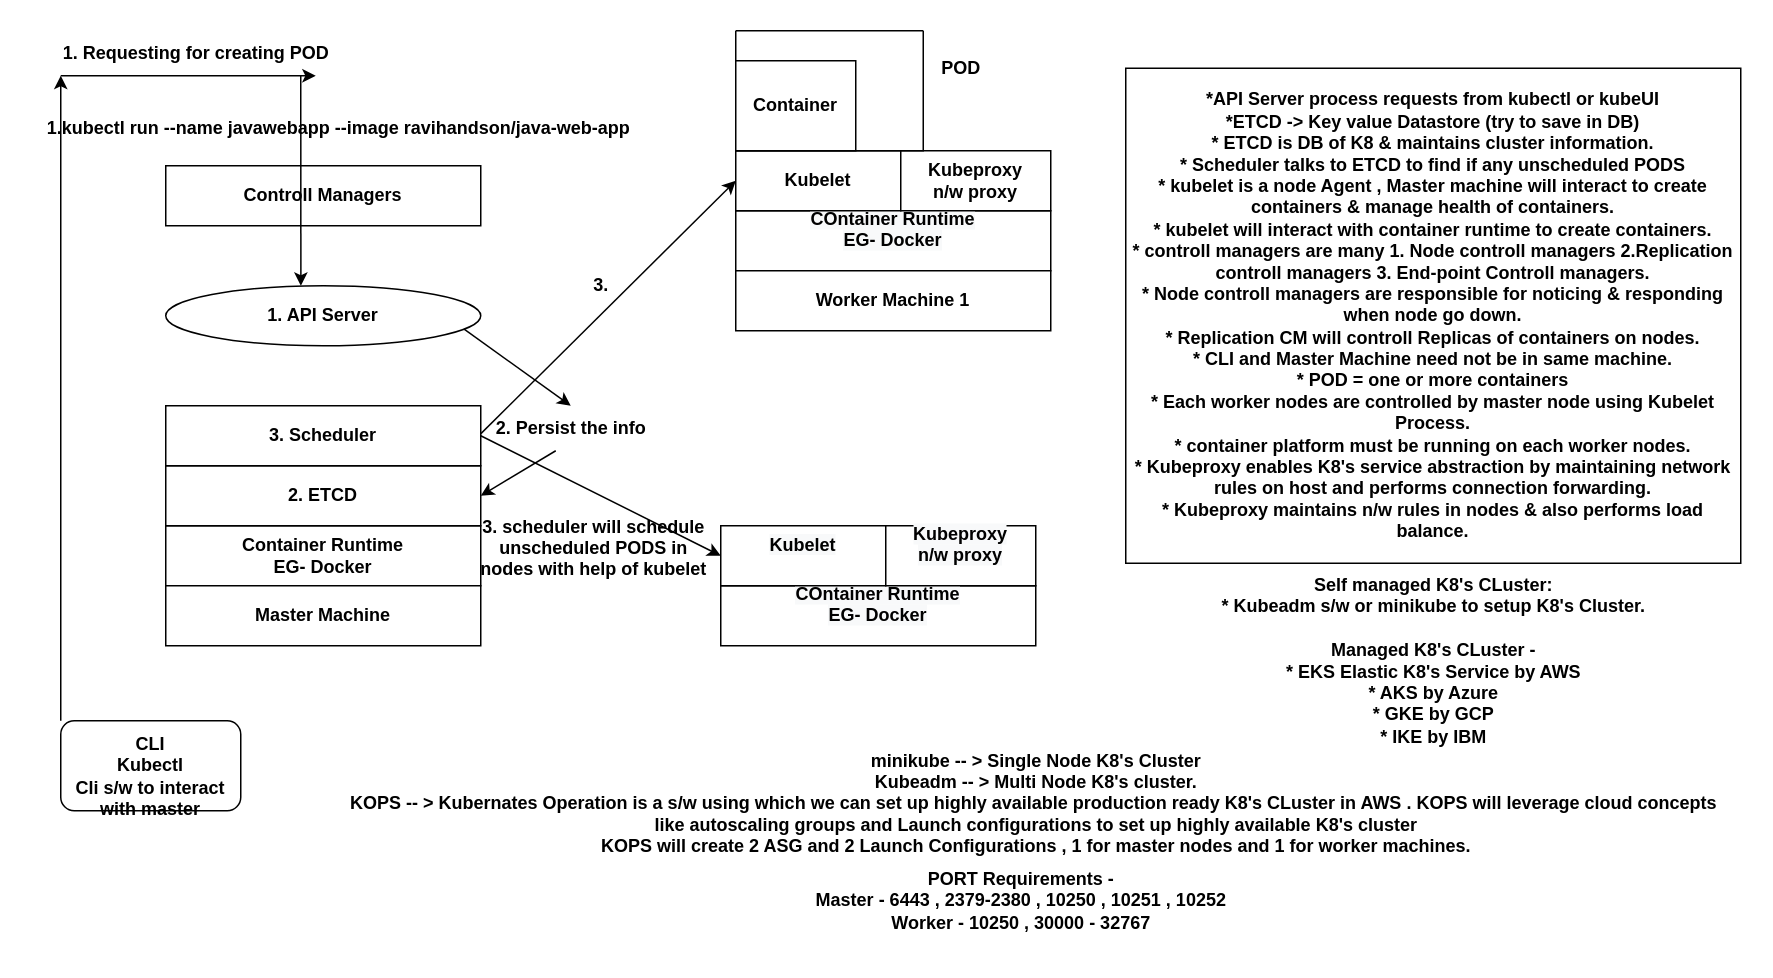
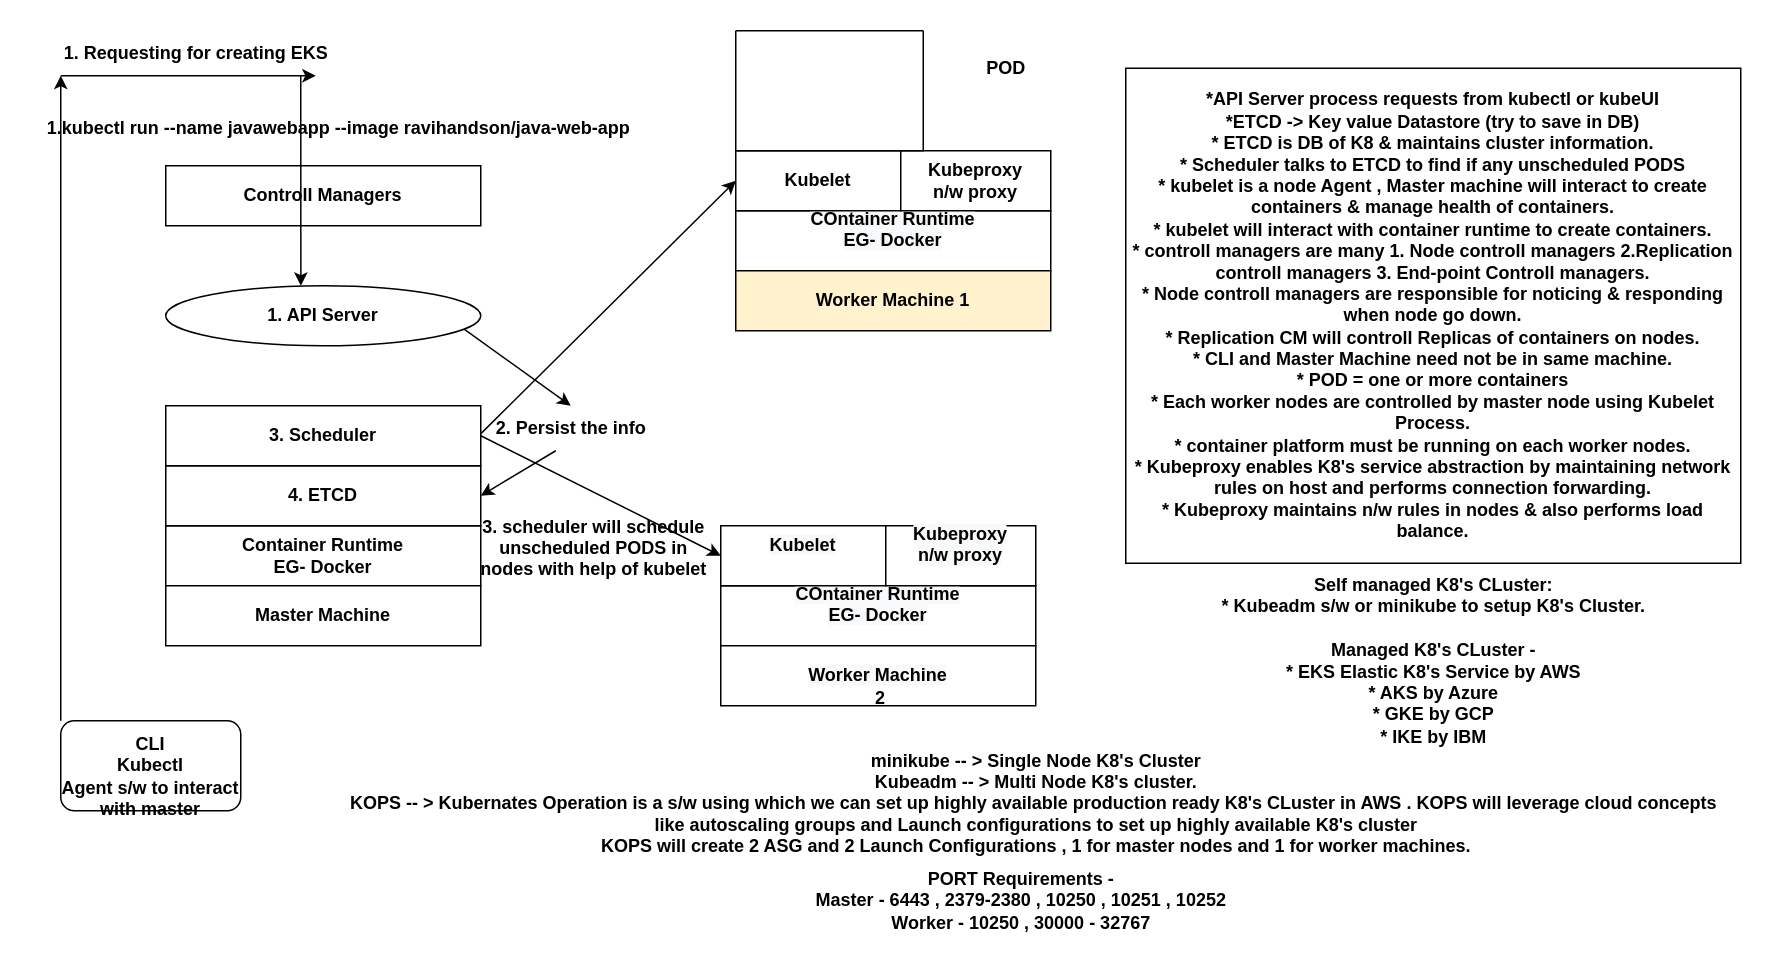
  <mxCell id="0" />
  <mxCell id="1" parent="0" />
  <mxCell id="2" style="edgeStyle=orthogonalEdgeStyle;rounded=0;orthogonalLoop=1;jettySize=auto;html=1;fontStyle=1" edge="1" parent="1" source="4" target="5"><mxGeometry relative="1" as="geometry" /></mxCell>
  <mxCell id="3" value="" style="edgeStyle=orthogonalEdgeStyle;rounded=0;orthogonalLoop=1;jettySize=auto;html=1;fontStyle=1" edge="1" parent="1" source="4" target="6"><mxGeometry relative="1" as="geometry" /></mxCell>
  <mxCell id="4" value="Container Runtime&lt;br&gt;EG- Docker" style="rounded=0;whiteSpace=wrap;html=1;fontStyle=1" vertex="1" parent="1"><mxGeometry x="110" y="350" width="210" height="40" as="geometry" /></mxCell>
  <mxCell id="5" value="Master Machine" style="rounded=0;whiteSpace=wrap;html=1;fontStyle=1" vertex="1" parent="1"><mxGeometry x="110" y="390" width="210" height="40" as="geometry" /></mxCell>
- <mxCell id="6" value="2. ETCD" style="rounded=0;whiteSpace=wrap;html=1;fontStyle=1" vertex="1" parent="1"><mxGeometry x="110" y="310" width="210" height="40" as="geometry" /></mxCell>
+ <mxCell id="6" value="4. ETCD" style="rounded=0;whiteSpace=wrap;html=1;fontStyle=1" vertex="1" parent="1"><mxGeometry x="110" y="310" width="210" height="40" as="geometry" /></mxCell>
  <mxCell id="7" value="Controll Managers" style="rounded=0;whiteSpace=wrap;html=1;fontStyle=1" vertex="1" parent="1"><mxGeometry x="110" y="110" width="210" height="40" as="geometry" /></mxCell>
  <mxCell id="8" value="3. Scheduler" style="rounded=0;whiteSpace=wrap;html=1;fontStyle=1" vertex="1" parent="1"><mxGeometry x="110" y="270" width="210" height="40" as="geometry" /></mxCell>
  <mxCell id="9" value="1. API Server" style="ellipse;whiteSpace=wrap;html=1;fontStyle=1;" vertex="1" parent="1"><mxGeometry x="110" y="190" width="210" height="40" as="geometry" /></mxCell>
  <mxCell id="10" value="&#10;&lt;span style=&quot;color: rgb(0, 0, 0); font-family: Helvetica; font-size: 12px; font-style: normal; font-variant-ligatures: normal; font-variant-caps: normal; letter-spacing: normal; orphans: 2; text-align: center; text-indent: 0px; text-transform: none; widows: 2; word-spacing: 0px; -webkit-text-stroke-width: 0px; background-color: rgb(248, 249, 250); text-decoration-thickness: initial; text-decoration-style: initial; text-decoration-color: initial; float: none; display: inline !important;&quot;&gt;COntainer Runtime&lt;/span&gt;&lt;br style=&quot;color: rgb(0, 0, 0); font-family: Helvetica; font-size: 12px; font-style: normal; font-variant-ligatures: normal; font-variant-caps: normal; letter-spacing: normal; orphans: 2; text-align: center; text-indent: 0px; text-transform: none; widows: 2; word-spacing: 0px; -webkit-text-stroke-width: 0px; background-color: rgb(248, 249, 250); text-decoration-thickness: initial; text-decoration-style: initial; text-decoration-color: initial;&quot;&gt;&lt;span style=&quot;color: rgb(0, 0, 0); font-family: Helvetica; font-size: 12px; font-style: normal; font-variant-ligatures: normal; font-variant-caps: normal; letter-spacing: normal; orphans: 2; text-align: center; text-indent: 0px; text-transform: none; widows: 2; word-spacing: 0px; -webkit-text-stroke-width: 0px; background-color: rgb(248, 249, 250); text-decoration-thickness: initial; text-decoration-style: initial; text-decoration-color: initial; float: none; display: inline !important;&quot;&gt;EG- Docker&lt;/span&gt;&#10;&#10;" style="rounded=0;whiteSpace=wrap;html=1;fontStyle=1" vertex="1" parent="1"><mxGeometry x="490" y="140" width="210" height="40" as="geometry" /></mxCell>
- <mxCell id="11" value="Worker Machine 1" style="rounded=0;whiteSpace=wrap;html=1;fontStyle=1" vertex="1" parent="1"><mxGeometry x="490" y="180" width="210" height="40" as="geometry" /></mxCell>
+ <mxCell id="11" value="Worker Machine 1" style="rounded=0;whiteSpace=wrap;html=1;fontStyle=1;fillColor=#fff2cc;" vertex="1" parent="1"><mxGeometry x="490" y="180" width="210" height="40" as="geometry" /></mxCell>
  <mxCell id="12" value="Kubelet" style="rounded=0;whiteSpace=wrap;html=1;fontStyle=1" vertex="1" parent="1"><mxGeometry x="490" y="100" width="110" height="40" as="geometry" /></mxCell>
  <mxCell id="13" value="&#10;&lt;span style=&quot;color: rgb(0, 0, 0); font-family: Helvetica; font-size: 12px; font-style: normal; font-variant-ligatures: normal; font-variant-caps: normal; letter-spacing: normal; orphans: 2; text-align: center; text-indent: 0px; text-transform: none; widows: 2; word-spacing: 0px; -webkit-text-stroke-width: 0px; background-color: rgb(248, 249, 250); text-decoration-thickness: initial; text-decoration-style: initial; text-decoration-color: initial; float: none; display: inline !important;&quot;&gt;COntainer Runtime&lt;/span&gt;&lt;br style=&quot;color: rgb(0, 0, 0); font-family: Helvetica; font-size: 12px; font-style: normal; font-variant-ligatures: normal; font-variant-caps: normal; letter-spacing: normal; orphans: 2; text-align: center; text-indent: 0px; text-transform: none; widows: 2; word-spacing: 0px; -webkit-text-stroke-width: 0px; background-color: rgb(248, 249, 250); text-decoration-thickness: initial; text-decoration-style: initial; text-decoration-color: initial;&quot;&gt;&lt;span style=&quot;color: rgb(0, 0, 0); font-family: Helvetica; font-size: 12px; font-style: normal; font-variant-ligatures: normal; font-variant-caps: normal; letter-spacing: normal; orphans: 2; text-align: center; text-indent: 0px; text-transform: none; widows: 2; word-spacing: 0px; -webkit-text-stroke-width: 0px; background-color: rgb(248, 249, 250); text-decoration-thickness: initial; text-decoration-style: initial; text-decoration-color: initial; float: none; display: inline !important;&quot;&gt;EG- Docker&lt;/span&gt;&#10;&#10;" style="rounded=0;whiteSpace=wrap;html=1;fontStyle=1" vertex="1" parent="1"><mxGeometry x="480" y="390" width="210" height="40" as="geometry" /></mxCell>
+ <mxCell id="14" value="&lt;br&gt;&lt;span style=&quot;color: rgb(0, 0, 0); font-family: Helvetica; font-size: 12px; font-style: normal; font-variant-ligatures: normal; font-variant-caps: normal; letter-spacing: normal; orphans: 2; text-align: center; text-indent: 0px; text-transform: none; widows: 2; word-spacing: 0px; -webkit-text-stroke-width: 0px; background-color: rgb(248, 249, 250); text-decoration-thickness: initial; text-decoration-style: initial; text-decoration-color: initial; float: none; display: inline !important;&quot;&gt;Worker Machine&lt;/span&gt;&lt;br&gt;&amp;nbsp;2" style="rounded=0;whiteSpace=wrap;html=1;fontStyle=1" vertex="1" parent="1"><mxGeometry x="480" y="430" width="210" height="40" as="geometry" /></mxCell>
  <mxCell id="15" value="&#10;&lt;span style=&quot;color: rgb(0, 0, 0); font-family: Helvetica; font-size: 12px; font-style: normal; font-variant-ligatures: normal; font-variant-caps: normal; letter-spacing: normal; orphans: 2; text-align: center; text-indent: 0px; text-transform: none; widows: 2; word-spacing: 0px; -webkit-text-stroke-width: 0px; background-color: rgb(248, 249, 250); text-decoration-thickness: initial; text-decoration-style: initial; text-decoration-color: initial; float: none; display: inline !important;&quot;&gt;Kubelet&lt;/span&gt;&#10;&#10;" style="rounded=0;whiteSpace=wrap;html=1;fontStyle=1" vertex="1" parent="1"><mxGeometry x="480" y="350" width="110" height="40" as="geometry" /></mxCell>
  <mxCell id="16" value="Kubeproxy&lt;br&gt;n/w proxy" style="rounded=0;whiteSpace=wrap;html=1;fontStyle=1" vertex="1" parent="1"><mxGeometry x="600" y="100" width="100" height="40" as="geometry" /></mxCell>
  <mxCell id="17" value="&#10;&lt;span style=&quot;color: rgb(0, 0, 0); font-family: Helvetica; font-size: 12px; font-style: normal; font-variant-ligatures: normal; font-variant-caps: normal; letter-spacing: normal; orphans: 2; text-align: center; text-indent: 0px; text-transform: none; widows: 2; word-spacing: 0px; -webkit-text-stroke-width: 0px; background-color: rgb(248, 249, 250); text-decoration-thickness: initial; text-decoration-style: initial; text-decoration-color: initial; float: none; display: inline !important;&quot;&gt;Kubeproxy&lt;/span&gt;&lt;br style=&quot;color: rgb(0, 0, 0); font-family: Helvetica; font-size: 12px; font-style: normal; font-variant-ligatures: normal; font-variant-caps: normal; letter-spacing: normal; orphans: 2; text-align: center; text-indent: 0px; text-transform: none; widows: 2; word-spacing: 0px; -webkit-text-stroke-width: 0px; background-color: rgb(248, 249, 250); text-decoration-thickness: initial; text-decoration-style: initial; text-decoration-color: initial;&quot;&gt;&lt;span style=&quot;color: rgb(0, 0, 0); font-family: Helvetica; font-size: 12px; font-style: normal; font-variant-ligatures: normal; font-variant-caps: normal; letter-spacing: normal; orphans: 2; text-align: center; text-indent: 0px; text-transform: none; widows: 2; word-spacing: 0px; -webkit-text-stroke-width: 0px; background-color: rgb(248, 249, 250); text-decoration-thickness: initial; text-decoration-style: initial; text-decoration-color: initial; float: none; display: inline !important;&quot;&gt;n/w proxy&lt;/span&gt;&#10;&#10;" style="rounded=0;whiteSpace=wrap;html=1;fontStyle=1" vertex="1" parent="1"><mxGeometry x="590" y="350" width="100" height="40" as="geometry" /></mxCell>
- <mxCell id="18" value="&lt;br&gt;CLI&lt;br&gt;Kubectl&lt;br&gt;Cli s/w to interact with master" style="rounded=1;whiteSpace=wrap;html=1;fontStyle=1" vertex="1" parent="1"><mxGeometry x="40" y="480" width="120" height="60" as="geometry" /></mxCell>
+ <mxCell id="18" value="&lt;br&gt;CLI&lt;br&gt;Kubectl&lt;br&gt;Agent s/w to interact with master" style="rounded=1;whiteSpace=wrap;html=1;fontStyle=1" vertex="1" parent="1"><mxGeometry x="40" y="480" width="120" height="60" as="geometry" /></mxCell>
  <mxCell id="19" value="" style="endArrow=classic;html=1;rounded=0;exitX=0;exitY=0;exitDx=0;exitDy=0;fontStyle=1" edge="1" parent="1" source="18"><mxGeometry width="50" height="50" relative="1" as="geometry"><mxPoint x="400" y="250" as="sourcePoint" /><mxPoint x="40" y="50" as="targetPoint" /></mxGeometry></mxCell>
  <mxCell id="20" value="" style="endArrow=classic;html=1;rounded=0;fontStyle=1" edge="1" parent="1"><mxGeometry width="50" height="50" relative="1" as="geometry"><mxPoint x="40" y="50" as="sourcePoint" /><mxPoint x="210" y="50" as="targetPoint" /></mxGeometry></mxCell>
  <mxCell id="21" value="" style="endArrow=classic;html=1;rounded=0;entryX=0.429;entryY=0;entryDx=0;entryDy=0;entryPerimeter=0;fontStyle=1" edge="1" parent="1" target="9"><mxGeometry width="50" height="50" relative="1" as="geometry"><mxPoint x="200" y="50" as="sourcePoint" /><mxPoint x="320" y="50" as="targetPoint" /></mxGeometry></mxCell>
- <mxCell id="22" value="1. Requesting for creating POD" style="text;html=1;align=center;verticalAlign=middle;resizable=0;points=[];autosize=1;strokeColor=none;fillColor=none;fontStyle=1" vertex="1" parent="1"><mxGeometry x="30" y="20" width="200" height="30" as="geometry" /></mxCell>
+ <mxCell id="22" value="1. Requesting for creating EKS" style="text;html=1;align=center;verticalAlign=middle;resizable=0;points=[];autosize=1;strokeColor=none;fillColor=none;fontStyle=1" vertex="1" parent="1"><mxGeometry x="30" y="20" width="200" height="30" as="geometry" /></mxCell>
  <mxCell id="23" value="1.kubectl run --name javawebapp --image ravihandson/java-web-app" style="text;html=1;align=center;verticalAlign=middle;resizable=0;points=[];autosize=1;strokeColor=none;fillColor=none;fontStyle=1" vertex="1" parent="1"><mxGeometry y="70" width="410" height="30" as="geometry" x="20" /></mxCell>
  <mxCell id="24" value="" style="endArrow=classic;html=1;rounded=0;exitX=1;exitY=0.75;exitDx=0;exitDy=0;fontStyle=1" edge="1" parent="1" source="9"><mxGeometry width="50" height="50" relative="1" as="geometry"><mxPoint x="400" y="250" as="sourcePoint" /><mxPoint x="380" y="270" as="targetPoint" /></mxGeometry></mxCell>
  <mxCell id="25" value="2. Persist the info" style="text;html=1;align=center;verticalAlign=middle;resizable=0;points=[];autosize=1;strokeColor=none;fillColor=none;fontStyle=1" vertex="1" parent="1"><mxGeometry x="320" y="270" width="120" height="30" as="geometry" /></mxCell>
  <mxCell id="26" value="" style="endArrow=classic;html=1;rounded=0;entryX=1;entryY=0.5;entryDx=0;entryDy=0;fontStyle=1" edge="1" parent="1" target="6"><mxGeometry width="50" height="50" relative="1" as="geometry"><mxPoint x="370" y="300" as="sourcePoint" /><mxPoint x="340" y="330" as="targetPoint" /></mxGeometry></mxCell>
  <mxCell id="27" value="" style="endArrow=classic;html=1;rounded=0;exitX=0.001;exitY=0.619;exitDx=0;exitDy=0;exitPerimeter=0;entryX=0;entryY=0.5;entryDx=0;entryDy=0;fontStyle=1" edge="1" parent="1" source="25" target="12"><mxGeometry width="50" height="50" relative="1" as="geometry"><mxPoint x="330" y="230" as="sourcePoint" /><mxPoint x="390" y="280" as="targetPoint" /></mxGeometry></mxCell>
  <mxCell id="28" value="" style="endArrow=classic;html=1;rounded=0;entryX=0;entryY=0.5;entryDx=0;entryDy=0;fontStyle=1" edge="1" parent="1" target="15"><mxGeometry width="50" height="50" relative="1" as="geometry"><mxPoint x="320" y="290" as="sourcePoint" /><mxPoint x="500" y="130" as="targetPoint" /></mxGeometry></mxCell>
- <mxCell id="29" value="3." style="text;html=1;align=center;verticalAlign=middle;resizable=0;points=[];autosize=1;strokeColor=none;fillColor=none;fontStyle=1" vertex="1" parent="1"><mxGeometry x="385" y="175" width="30" height="30" as="geometry" /></mxCell>
  <mxCell id="30" value="3. scheduler will schedule &lt;br&gt;unscheduled PODS in &lt;br&gt;nodes with help of kubelet&lt;br&gt;&lt;br&gt;&lt;br&gt;" style="text;html=1;align=center;verticalAlign=middle;resizable=0;points=[];autosize=1;strokeColor=none;fillColor=none;fontStyle=1" vertex="1" parent="1"><mxGeometry x="310" y="334" width="170" height="90" as="geometry" /></mxCell>
  <mxCell id="31" value="" style="swimlane;startSize=0;fontStyle=1" vertex="1" parent="1"><mxGeometry x="490" y="20" width="125" height="80" as="geometry" /></mxCell>
- <mxCell id="32" value="Container" style="rounded=0;whiteSpace=wrap;html=1;fontStyle=1" vertex="1" parent="31"><mxGeometry y="20" width="80" height="60" as="geometry" /></mxCell>
- <mxCell id="33" value="POD" style="text;html=1;align=center;verticalAlign=middle;resizable=0;points=[];autosize=1;strokeColor=none;fillColor=none;fontStyle=1" vertex="1" parent="1"><mxGeometry x="615" y="30" width="50" height="30" as="geometry" /></mxCell>
+ <mxCell id="33" value="POD" style="text;html=1;align=center;verticalAlign=middle;resizable=0;points=[];autosize=1;strokeColor=none;fillColor=none;fontStyle=1" vertex="1" parent="1"><mxGeometry x="645" y="30" width="50" height="30" as="geometry" /></mxCell>
  <mxCell id="34" value="&lt;span&gt;*API Server process requests from kubectl or kubeUI&lt;br&gt;*ETCD -&amp;gt; Key value Datastore (try to save in DB)&lt;br&gt;* ETCD is DB of K8 &amp;amp; maintains cluster information.&lt;br&gt;* Scheduler talks to ETCD to find if any unscheduled PODS&lt;br&gt;* kubelet is a node Agent , Master machine will interact to create containers &amp;amp; manage health of containers.&lt;br&gt;* kubelet will interact with container runtime to create containers.&lt;br&gt;* controll managers are many 1. Node controll managers 2.Replication controll managers 3. End-point Controll managers.&lt;br&gt;* Node controll managers are responsible for noticing &amp;amp; responding when node go down.&lt;br&gt;* Replication CM will controll Replicas of containers on nodes.&lt;br&gt;* CLI and Master Machine need not be in same machine.&lt;br&gt;* POD = one or more containers&lt;br&gt;* Each worker nodes are controlled by master node using Kubelet Process.&lt;br&gt;* container platform must be running on each worker nodes.&lt;br&gt;* Kubeproxy enables K8's service abstraction by maintaining network rules on host and performs connection forwarding.&lt;br&gt;* Kubeproxy maintains n/w rules in nodes &amp;amp; also performs load balance.&lt;/span&gt;" style="rounded=0;whiteSpace=wrap;html=1;fontStyle=1" vertex="1" parent="1"><mxGeometry x="750" y="45" width="410" height="330" as="geometry" /></mxCell>
  <mxCell id="35" value="Self managed K8's CLuster:&lt;br&gt;* Kubeadm s/w or minikube to setup K8's Cluster.&lt;br&gt;&lt;br&gt;Managed K8's CLuster -&lt;br&gt;* EKS Elastic K8's Service by AWS&lt;br&gt;* AKS by Azure&lt;br&gt;* GKE by GCP&lt;br&gt;* IKE by IBM" style="text;html=1;align=center;verticalAlign=middle;resizable=0;points=[];autosize=1;strokeColor=none;fillColor=none;fontStyle=1" vertex="1" parent="1"><mxGeometry x="800" y="375" width="310" height="130" as="geometry" /></mxCell>
  <mxCell id="36" value="minikube -- &amp;gt; Single Node K8's Cluster&lt;br&gt;Kubeadm -- &amp;gt; Multi Node K8's cluster.&lt;br&gt;KOPS -- &amp;gt; Kubernates Operation is a s/w using which we can set up highly available production ready K8's CLuster in AWS . KOPS will leverage cloud concepts&amp;nbsp;&lt;br&gt;like autoscaling groups and Launch configurations to set up highly available K8's cluster&lt;br&gt;KOPS will create 2 ASG and 2 Launch Configurations , 1 for master nodes and 1 for worker machines." style="text;html=1;align=center;verticalAlign=middle;resizable=0;points=[];autosize=1;strokeColor=none;fillColor=none;fontStyle=1" vertex="1" parent="1"><mxGeometry x="220" y="490" width="940" height="90" as="geometry" /></mxCell>
  <mxCell id="37" value="&lt;b&gt;PORT Requirements -&lt;br&gt;Master - 6443 , 2379-2380 , 10250 , 10251 , 10252&lt;br&gt;Worker - 10250 , 30000 - 32767&lt;/b&gt;" style="text;html=1;align=center;verticalAlign=middle;resizable=0;points=[];autosize=1;strokeColor=none;fillColor=none;" vertex="1" parent="1"><mxGeometry x="530" y="570" width="300" height="60" as="geometry" /></mxCell>
